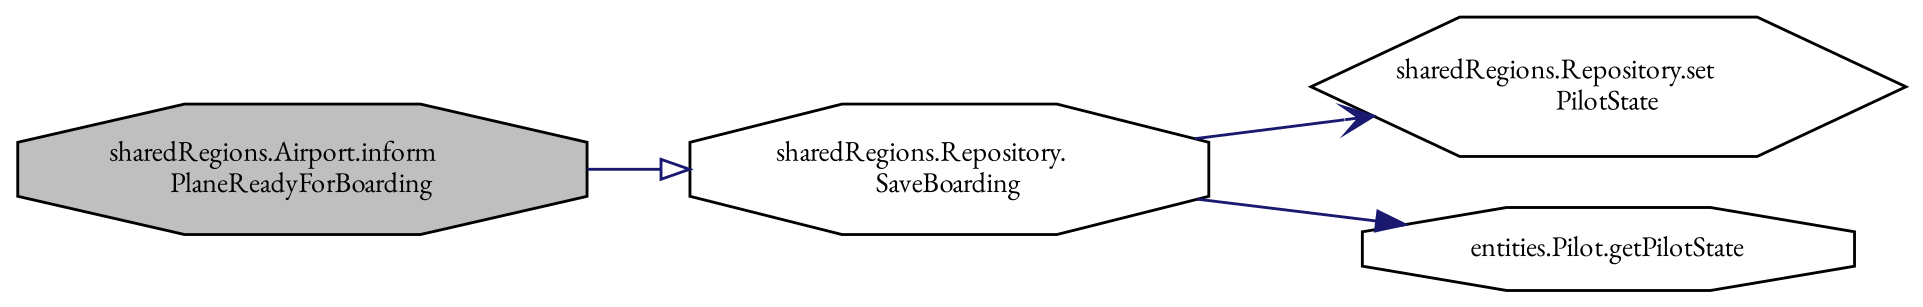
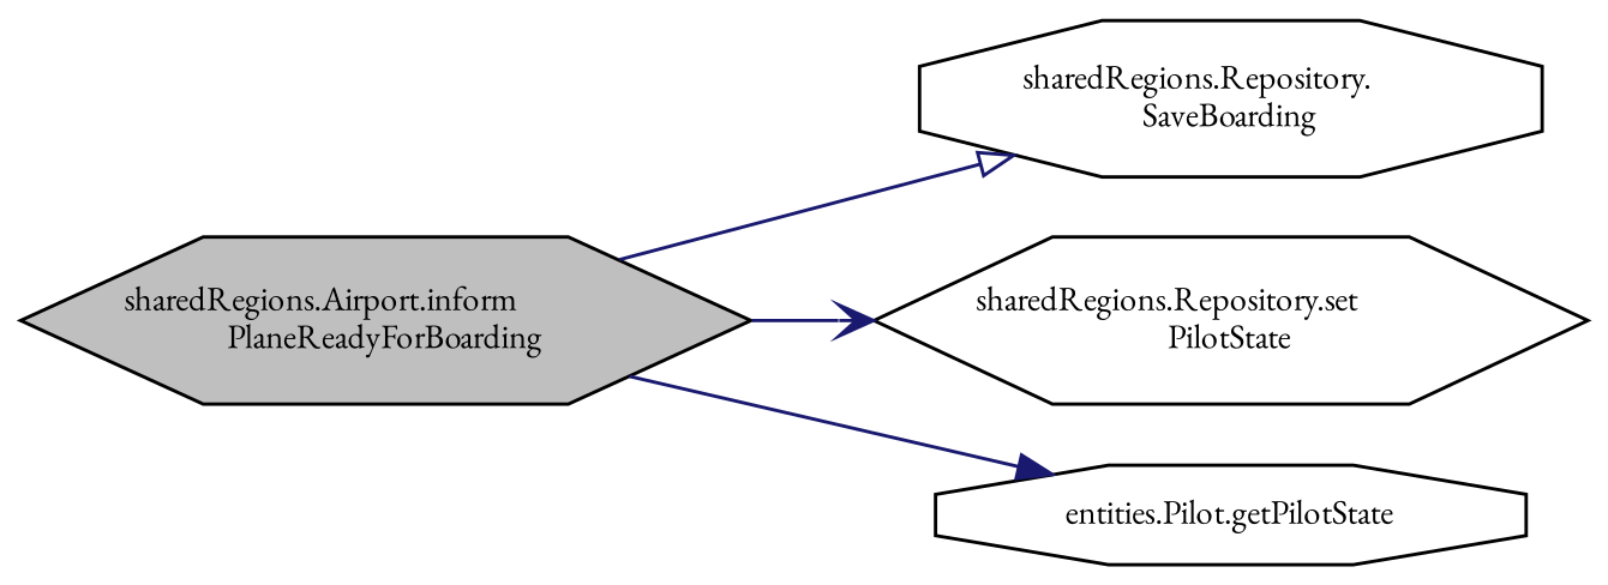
  digraph {
    fontname="EB Garamond"
    rankdir=LR
    node [color=black fillcolor=white fontname="EB Garamond" fontsize=10 shape=hexagon style=filled]
    edge [color=midnightblue fontname="EB Garamond" fontsize=10 labelfontname=Helvetica labelfontsize=10 style=solid]
-   n1 [fillcolor=grey75 fontcolor=black height=0.2 label="sharedRegions.Airport.inform\lPlaneReadyForBoarding" shape=octagon width=0.4]
+   n1 [fillcolor=grey75 fontcolor=black height=0.2 label="sharedRegions.Airport.inform\lPlaneReadyForBoarding" width=0.4]
    n2 [height=0.2 label="sharedRegions.Repository.\lSaveBoarding" shape=octagon width=0.4]
    n3 [height=0.2 label="sharedRegions.Repository.set\lPilotState" width=0.4]
    n4 [height=0.2 label="entities.Pilot.getPilotState" shape=octagon width=0.4]
    n1 -> n2 [arrowhead=onormal]
-   n2 -> n3 [arrowhead=vee]
-   n2 -> n4 [arrowhead=normal]
+   n1 -> n3 [arrowhead=vee]
+   n1 -> n4 [arrowhead=normal]
  }
